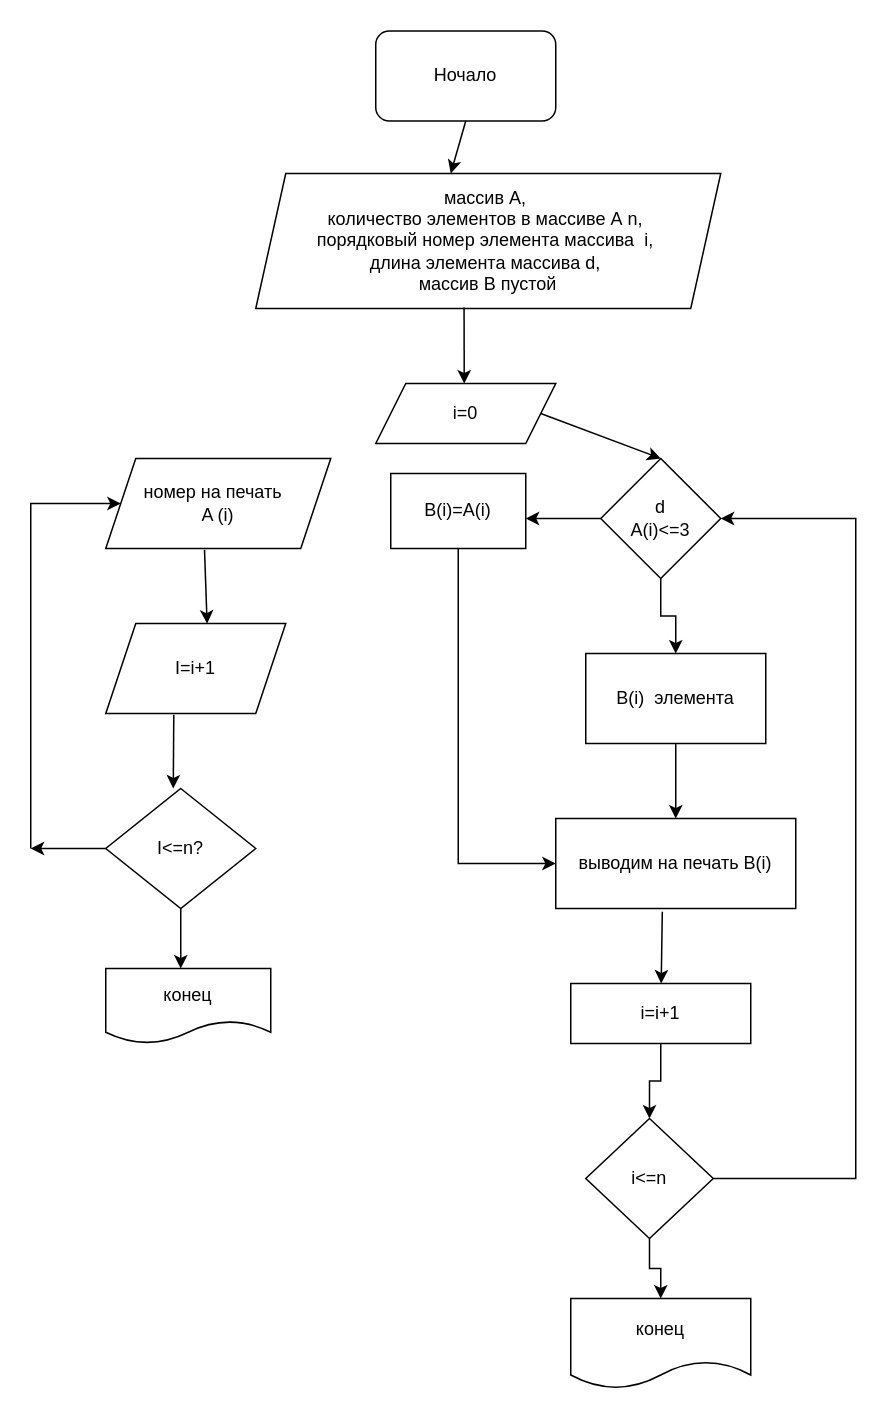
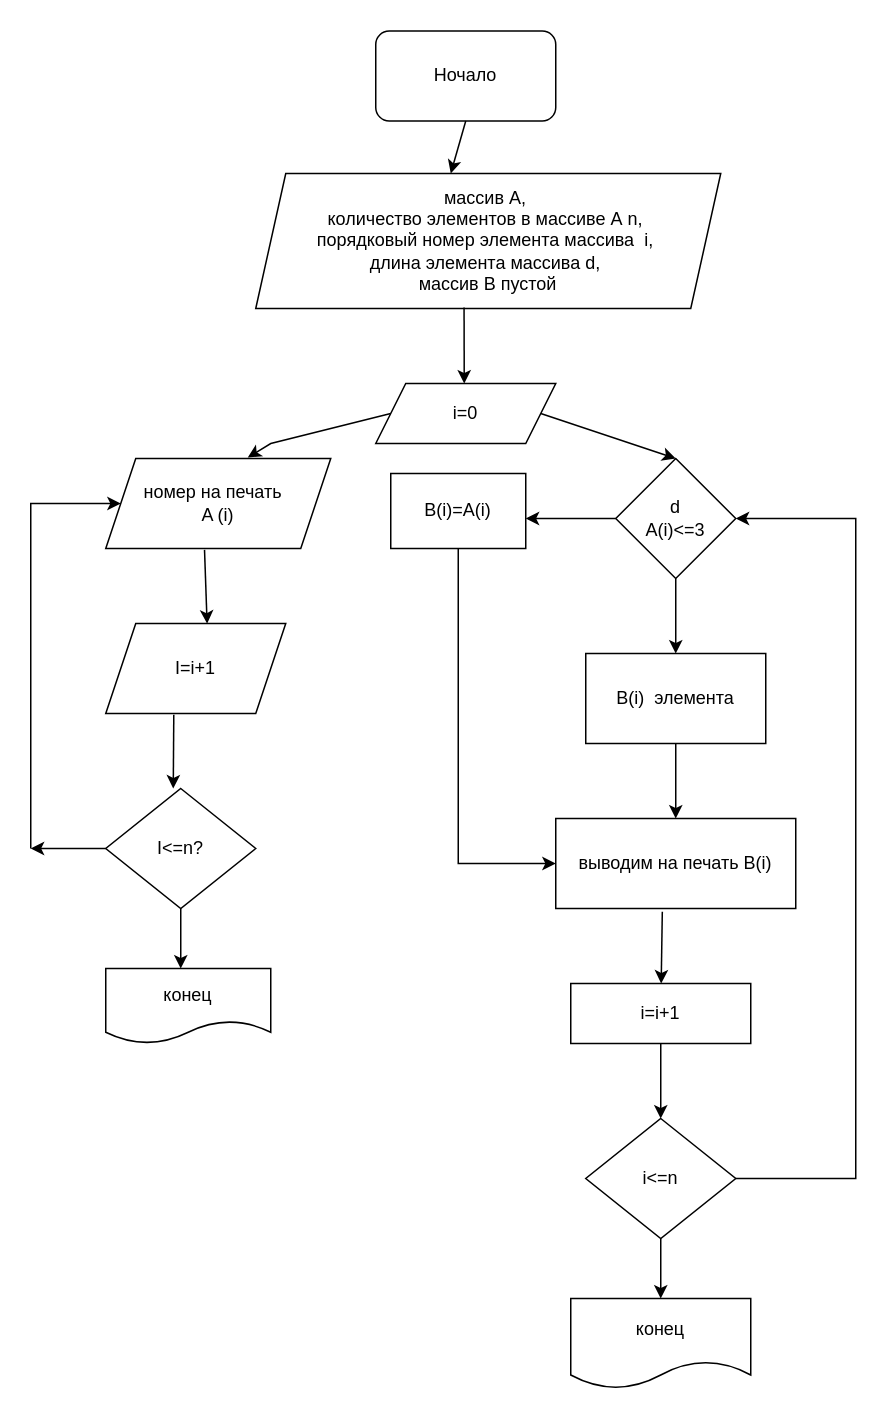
  <mxCell id="0" />
  <mxCell id="1" parent="0" />
  <mxCell id="2" value="Ночало" style="rounded=1;whiteSpace=wrap;html=1;" vertex="1" parent="1"><mxGeometry x="250" y="20" width="120" height="60" as="geometry" /></mxCell>
  <mxCell id="3" value="" style="endArrow=classic;html=1;rounded=0;exitX=0.5;exitY=1;exitDx=0;exitDy=0;" edge="1" parent="1" source="2"><mxGeometry width="50" height="50" relative="1" as="geometry"><mxPoint x="310" y="285" as="sourcePoint" /><mxPoint x="300" y="115" as="targetPoint" /></mxGeometry></mxCell>
  <mxCell id="4" value="&lt;span style=&quot;background-color: initial;&quot;&gt;массив А,&amp;nbsp;&lt;/span&gt;&lt;br&gt;&lt;span style=&quot;background-color: initial;&quot;&gt;количество элементов в массиве А &lt;/span&gt;&lt;span style=&quot;background-color: initial;&quot; lang=&quot;EN-US&quot;&gt;n&lt;/span&gt;&lt;span style=&quot;background-color: initial;&quot;&gt;,&amp;nbsp;&lt;/span&gt;&lt;br&gt;&lt;span style=&quot;background-color: initial;&quot;&gt;порядковый номер элемента массива&amp;nbsp; &lt;/span&gt;&lt;span style=&quot;background-color: initial;&quot; lang=&quot;EN-US&quot;&gt;i&lt;/span&gt;&lt;span style=&quot;background-color: initial;&quot;&gt;,&amp;nbsp;&lt;/span&gt;&lt;br&gt;&lt;span style=&quot;background-color: initial;&quot;&gt;длина элемента массива &lt;/span&gt;&lt;span style=&quot;background-color: initial;&quot; lang=&quot;EN-US&quot;&gt;d&lt;/span&gt;&lt;span style=&quot;background-color: initial;&quot;&gt;,&amp;nbsp;&lt;br&gt;&lt;/span&gt;&lt;span style=&quot;background-color: initial;&quot;&gt;массив &lt;/span&gt;&lt;span style=&quot;background-color: initial;&quot; lang=&quot;EN-US&quot;&gt;B&amp;nbsp;&lt;/span&gt;&lt;span style=&quot;background-color: initial;&quot;&gt;пустой&lt;/span&gt;&lt;span style=&quot;background-color: initial;&quot;&gt;&lt;br&gt;&lt;/span&gt;" style="shape=parallelogram;perimeter=parallelogramPerimeter;whiteSpace=wrap;html=1;fixedSize=1;align=center;" vertex="1" parent="1"><mxGeometry x="170" y="115" width="310" height="90" as="geometry" /></mxCell>
  <mxCell id="5" value="" style="endArrow=classic;html=1;rounded=0;exitX=0.448;exitY=0.992;exitDx=0;exitDy=0;exitPerimeter=0;" edge="1" parent="1" source="4"><mxGeometry width="50" height="50" relative="1" as="geometry"><mxPoint x="310" y="275" as="sourcePoint" /><mxPoint x="309" y="255" as="targetPoint" /></mxGeometry></mxCell>
  <mxCell id="6" value="i=0" style="shape=parallelogram;perimeter=parallelogramPerimeter;whiteSpace=wrap;html=1;fixedSize=1;" vertex="1" parent="1"><mxGeometry x="250" y="255" width="120" height="40" as="geometry" /></mxCell>
+ <mxCell id="7" value="" style="endArrow=classic;html=1;rounded=0;exitX=0;exitY=0.5;exitDx=0;exitDy=0;entryX=0.631;entryY=-0.011;entryDx=0;entryDy=0;entryPerimeter=0;" edge="1" parent="1" source="6" target="9"><mxGeometry width="50" height="50" relative="1" as="geometry"><mxPoint x="310" y="275" as="sourcePoint" /><mxPoint x="170" y="295" as="targetPoint" /><Array as="points"><mxPoint x="180" y="295" /></Array></mxGeometry></mxCell>
  <mxCell id="8" value="" style="endArrow=classic;html=1;rounded=0;exitX=1;exitY=0.5;exitDx=0;exitDy=0;entryX=0.5;entryY=0;entryDx=0;entryDy=0;" edge="1" parent="1" source="6" target="20"><mxGeometry width="50" height="50" relative="1" as="geometry"><mxPoint x="270" y="285" as="sourcePoint" /><mxPoint x="440" y="295" as="targetPoint" /></mxGeometry></mxCell>
  <mxCell id="9" value="номер на печать&amp;nbsp;&amp;nbsp;&lt;br&gt;A (i)" style="shape=parallelogram;perimeter=parallelogramPerimeter;whiteSpace=wrap;html=1;fixedSize=1;" vertex="1" parent="1"><mxGeometry x="70" y="305" width="150" height="60" as="geometry" /></mxCell>
  <mxCell id="10" value="" style="endArrow=classic;html=1;rounded=0;exitX=0.439;exitY=1.015;exitDx=0;exitDy=0;exitPerimeter=0;entryX=0.563;entryY=0.002;entryDx=0;entryDy=0;entryPerimeter=0;" edge="1" parent="1" source="9" target="11"><mxGeometry width="50" height="50" relative="1" as="geometry"><mxPoint x="310" y="275" as="sourcePoint" /><mxPoint x="136" y="405" as="targetPoint" /></mxGeometry></mxCell>
  <mxCell id="11" value="I=i+1" style="shape=parallelogram;perimeter=parallelogramPerimeter;whiteSpace=wrap;html=1;fixedSize=1;" vertex="1" parent="1"><mxGeometry x="70" y="415" width="120" height="60" as="geometry" /></mxCell>
  <mxCell id="12" value="" style="endArrow=classic;html=1;rounded=0;exitX=0.378;exitY=1.014;exitDx=0;exitDy=0;exitPerimeter=0;" edge="1" parent="1" source="11"><mxGeometry width="50" height="50" relative="1" as="geometry"><mxPoint x="310" y="385" as="sourcePoint" /><mxPoint x="115" y="525" as="targetPoint" /></mxGeometry></mxCell>
  <mxCell id="13" value="I&amp;lt;=n?" style="rhombus;whiteSpace=wrap;html=1;" vertex="1" parent="1"><mxGeometry x="70" y="525" width="100" height="80" as="geometry" /></mxCell>
  <mxCell id="14" value="" style="endArrow=classic;html=1;rounded=0;exitX=0.5;exitY=1;exitDx=0;exitDy=0;" edge="1" parent="1" source="13"><mxGeometry width="50" height="50" relative="1" as="geometry"><mxPoint x="310" y="605" as="sourcePoint" /><mxPoint x="120" y="645" as="targetPoint" /></mxGeometry></mxCell>
  <mxCell id="15" value="конец" style="shape=document;whiteSpace=wrap;html=1;boundedLbl=1;" vertex="1" parent="1"><mxGeometry x="70" y="645" width="110" height="50" as="geometry" /></mxCell>
  <mxCell id="16" value="" style="endArrow=classic;html=1;rounded=0;" edge="1" parent="1"><mxGeometry width="50" height="50" relative="1" as="geometry"><mxPoint x="70" y="565" as="sourcePoint" /><mxPoint x="20" y="565" as="targetPoint" /><Array as="points"><mxPoint x="70" y="565" /></Array></mxGeometry></mxCell>
  <mxCell id="17" value="" style="endArrow=classic;html=1;rounded=0;entryX=0;entryY=0.5;entryDx=0;entryDy=0;" edge="1" parent="1" target="9"><mxGeometry width="50" height="50" relative="1" as="geometry"><mxPoint x="20" y="565" as="sourcePoint" /><mxPoint x="10" y="275" as="targetPoint" /><Array as="points"><mxPoint x="20" y="335" /></Array></mxGeometry></mxCell>
  <mxCell id="18" style="edgeStyle=orthogonalEdgeStyle;rounded=0;orthogonalLoop=1;jettySize=auto;html=1;exitX=0;exitY=0.5;exitDx=0;exitDy=0;" edge="1" parent="1" source="20"><mxGeometry relative="1" as="geometry"><mxPoint x="350" y="345" as="targetPoint" /></mxGeometry></mxCell>
  <mxCell id="19" style="edgeStyle=orthogonalEdgeStyle;rounded=0;orthogonalLoop=1;jettySize=auto;html=1;exitX=0.5;exitY=1;exitDx=0;exitDy=0;" edge="1" parent="1" source="20" target="22"><mxGeometry relative="1" as="geometry"><mxPoint x="450" y="435" as="targetPoint" /></mxGeometry></mxCell>
- <mxCell id="20" value="d&lt;br&gt;A(i)&amp;lt;=3" style="rhombus;whiteSpace=wrap;html=1;" vertex="1" parent="1"><mxGeometry x="400" y="305" width="80" height="80" as="geometry" /></mxCell>
+ <mxCell id="20" value="d&lt;br&gt;A(i)&amp;lt;=3" style="rhombus;whiteSpace=wrap;html=1;" vertex="1" parent="1"><mxGeometry x="410" y="305" width="80" height="80" as="geometry" /></mxCell>
  <mxCell id="21" style="edgeStyle=orthogonalEdgeStyle;rounded=0;orthogonalLoop=1;jettySize=auto;html=1;exitX=0.5;exitY=1;exitDx=0;exitDy=0;" edge="1" parent="1" source="22"><mxGeometry relative="1" as="geometry"><mxPoint x="450" y="545" as="targetPoint" /></mxGeometry></mxCell>
  <mxCell id="22" value="B(i)&amp;nbsp; элемента" style="rounded=0;whiteSpace=wrap;html=1;" vertex="1" parent="1"><mxGeometry x="390" y="435" width="120" height="60" as="geometry" /></mxCell>
  <mxCell id="23" style="edgeStyle=orthogonalEdgeStyle;rounded=0;orthogonalLoop=1;jettySize=auto;html=1;entryX=0;entryY=0.5;entryDx=0;entryDy=0;" edge="1" parent="1" source="24" target="25"><mxGeometry relative="1" as="geometry"><mxPoint x="305" y="615" as="targetPoint" /><Array as="points"><mxPoint x="305" y="575" /></Array></mxGeometry></mxCell>
  <mxCell id="24" value="B(i)=A(i)" style="rounded=0;whiteSpace=wrap;html=1;" vertex="1" parent="1"><mxGeometry x="260" y="315" width="90" height="50" as="geometry" /></mxCell>
  <mxCell id="25" value="выводим на печать B(i)" style="rounded=0;whiteSpace=wrap;html=1;" vertex="1" parent="1"><mxGeometry x="370" y="545" width="160" height="60" as="geometry" /></mxCell>
  <mxCell id="26" value="" style="endArrow=classic;html=1;rounded=0;exitX=0.444;exitY=1.035;exitDx=0;exitDy=0;exitPerimeter=0;" edge="1" parent="1" source="25" target="28"><mxGeometry width="50" height="50" relative="1" as="geometry"><mxPoint x="310" y="545" as="sourcePoint" /><mxPoint x="440" y="655" as="targetPoint" /></mxGeometry></mxCell>
  <mxCell id="27" style="edgeStyle=orthogonalEdgeStyle;rounded=0;orthogonalLoop=1;jettySize=auto;html=1;" edge="1" parent="1" source="28" target="31"><mxGeometry relative="1" as="geometry"><mxPoint x="440" y="735" as="targetPoint" /></mxGeometry></mxCell>
  <mxCell id="28" value="i=i+1" style="rounded=0;whiteSpace=wrap;html=1;" vertex="1" parent="1"><mxGeometry x="380" y="655" width="120" height="40" as="geometry" /></mxCell>
  <mxCell id="29" style="edgeStyle=orthogonalEdgeStyle;rounded=0;orthogonalLoop=1;jettySize=auto;html=1;" edge="1" parent="1" source="31" target="32"><mxGeometry relative="1" as="geometry"><mxPoint x="440" y="865" as="targetPoint" /></mxGeometry></mxCell>
  <mxCell id="30" style="edgeStyle=orthogonalEdgeStyle;rounded=0;orthogonalLoop=1;jettySize=auto;html=1;entryX=1;entryY=0.5;entryDx=0;entryDy=0;" edge="1" parent="1" source="31" target="20"><mxGeometry relative="1" as="geometry"><mxPoint x="570" y="295" as="targetPoint" /><Array as="points"><mxPoint x="570" y="785" /><mxPoint x="570" y="345" /></Array></mxGeometry></mxCell>
- <mxCell id="31" value="i&amp;lt;=n" style="rhombus;whiteSpace=wrap;html=1;" vertex="1" parent="1"><mxGeometry x="390" y="745" width="85" height="80" as="geometry" /></mxCell>
+ <mxCell id="31" value="i&amp;lt;=n" style="rhombus;whiteSpace=wrap;html=1;" vertex="1" parent="1"><mxGeometry x="390" y="745" width="100" height="80" as="geometry" /></mxCell>
  <mxCell id="32" value="конец" style="shape=document;whiteSpace=wrap;html=1;boundedLbl=1;" vertex="1" parent="1"><mxGeometry x="380" y="865" width="120" height="60" as="geometry" /></mxCell>
